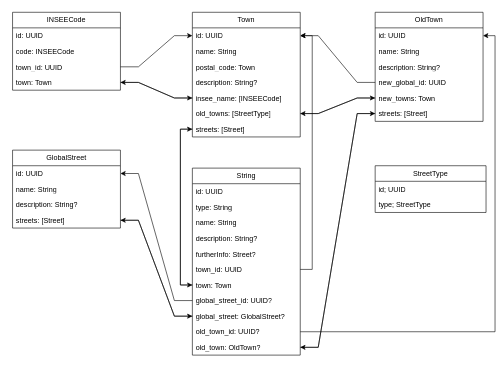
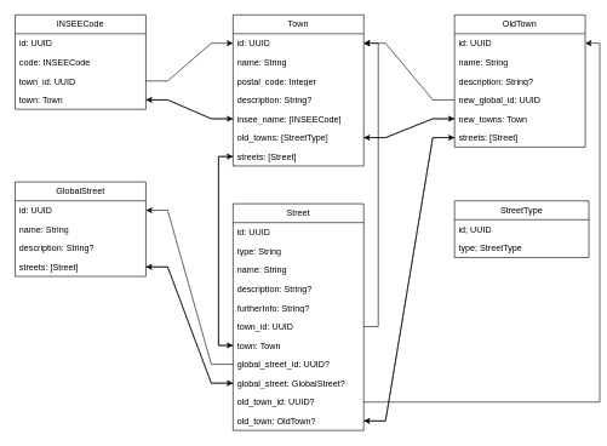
  <mxCell id="0" />
  <mxCell id="1" parent="0" />
  <mxCell id="2" value="Town" style="swimlane;fontStyle=0;childLayout=stackLayout;horizontal=1;startSize=26;fillColor=none;horizontalStack=0;resizeParent=1;resizeParentMax=0;resizeLast=0;collapsible=1;marginBottom=0;whiteSpace=wrap;html=1;" parent="1" vertex="1"><mxGeometry x="320" y="20" width="180" height="208" as="geometry" /></mxCell>
  <mxCell id="3" value="id: UUID" style="text;strokeColor=none;fillColor=none;align=left;verticalAlign=top;spacingLeft=4;spacingRight=4;overflow=hidden;rotatable=0;points=[[0,0.5],[1,0.5]];portConstraint=eastwest;whiteSpace=wrap;html=1;" parent="2" vertex="1"><mxGeometry y="26" width="180" height="26" as="geometry" /></mxCell>
  <mxCell id="4" value="name: String" style="text;strokeColor=none;fillColor=none;align=left;verticalAlign=top;spacingLeft=4;spacingRight=4;overflow=hidden;rotatable=0;points=[[0,0.5],[1,0.5]];portConstraint=eastwest;whiteSpace=wrap;html=1;" parent="2" vertex="1"><mxGeometry y="52" width="180" height="26" as="geometry" /></mxCell>
- <mxCell id="5" value="postal_code: Town" style="text;strokeColor=none;fillColor=none;align=left;verticalAlign=top;spacingLeft=4;spacingRight=4;overflow=hidden;rotatable=0;points=[[0,0.5],[1,0.5]];portConstraint=eastwest;whiteSpace=wrap;html=1;" parent="2" vertex="1"><mxGeometry y="78" width="180" height="26" as="geometry" /></mxCell>
+ <mxCell id="5" value="postal_code: Integer" style="text;strokeColor=none;fillColor=none;align=left;verticalAlign=top;spacingLeft=4;spacingRight=4;overflow=hidden;rotatable=0;points=[[0,0.5],[1,0.5]];portConstraint=eastwest;whiteSpace=wrap;html=1;" parent="2" vertex="1"><mxGeometry y="78" width="180" height="26" as="geometry" /></mxCell>
  <mxCell id="6" value="description: String?" style="text;strokeColor=none;fillColor=none;align=left;verticalAlign=top;spacingLeft=4;spacingRight=4;overflow=hidden;rotatable=0;points=[[0,0.5],[1,0.5]];portConstraint=eastwest;whiteSpace=wrap;html=1;" parent="2" vertex="1"><mxGeometry y="104" width="180" height="26" as="geometry" /></mxCell>
  <mxCell id="7" value="&lt;div&gt;insee_name: [INSEECode]&lt;/div&gt;" style="text;strokeColor=none;fillColor=none;align=left;verticalAlign=top;spacingLeft=4;spacingRight=4;overflow=hidden;rotatable=0;points=[[0,0.5],[1,0.5]];portConstraint=eastwest;whiteSpace=wrap;html=1;" parent="2" vertex="1"><mxGeometry y="130" width="180" height="26" as="geometry" /></mxCell>
  <mxCell id="8" value="old_towns: [StreetType]" style="text;strokeColor=none;fillColor=none;align=left;verticalAlign=top;spacingLeft=4;spacingRight=4;overflow=hidden;rotatable=0;points=[[0,0.5],[1,0.5]];portConstraint=eastwest;whiteSpace=wrap;html=1;" parent="2" vertex="1"><mxGeometry y="156" width="180" height="26" as="geometry" /></mxCell>
  <mxCell id="9" value="streets: [Street]" style="text;strokeColor=none;fillColor=none;align=left;verticalAlign=top;spacingLeft=4;spacingRight=4;overflow=hidden;rotatable=0;points=[[0,0.5],[1,0.5]];portConstraint=eastwest;whiteSpace=wrap;html=1;" parent="2" vertex="1"><mxGeometry y="182" width="180" height="26" as="geometry" /></mxCell>
  <mxCell id="10" value="OldTown" style="swimlane;fontStyle=0;childLayout=stackLayout;horizontal=1;startSize=26;fillColor=none;horizontalStack=0;resizeParent=1;resizeParentMax=0;resizeLast=0;collapsible=1;marginBottom=0;whiteSpace=wrap;html=1;" parent="1" vertex="1"><mxGeometry x="625" y="20" width="180" height="182" as="geometry" /></mxCell>
  <mxCell id="11" value="id: UUID" style="text;strokeColor=none;fillColor=none;align=left;verticalAlign=top;spacingLeft=4;spacingRight=4;overflow=hidden;rotatable=0;points=[[0,0.5],[1,0.5]];portConstraint=eastwest;whiteSpace=wrap;html=1;" parent="10" vertex="1"><mxGeometry y="26" width="180" height="26" as="geometry" /></mxCell>
  <mxCell id="12" value="name: String" style="text;strokeColor=none;fillColor=none;align=left;verticalAlign=top;spacingLeft=4;spacingRight=4;overflow=hidden;rotatable=0;points=[[0,0.5],[1,0.5]];portConstraint=eastwest;whiteSpace=wrap;html=1;" parent="10" vertex="1"><mxGeometry y="52" width="180" height="26" as="geometry" /></mxCell>
  <mxCell id="13" value="description: String?" style="text;strokeColor=none;fillColor=none;align=left;verticalAlign=top;spacingLeft=4;spacingRight=4;overflow=hidden;rotatable=0;points=[[0,0.5],[1,0.5]];portConstraint=eastwest;whiteSpace=wrap;html=1;" parent="10" vertex="1"><mxGeometry y="78" width="180" height="26" as="geometry" /></mxCell>
  <mxCell id="14" value="new_global_id: UUID" style="text;strokeColor=none;fillColor=none;align=left;verticalAlign=top;spacingLeft=4;spacingRight=4;overflow=hidden;rotatable=0;points=[[0,0.5],[1,0.5]];portConstraint=eastwest;whiteSpace=wrap;html=1;" parent="10" vertex="1"><mxGeometry y="104" width="180" height="26" as="geometry" /></mxCell>
  <mxCell id="15" value="new_towns: Town" style="text;strokeColor=none;fillColor=none;align=left;verticalAlign=top;spacingLeft=4;spacingRight=4;overflow=hidden;rotatable=0;points=[[0,0.5],[1,0.5]];portConstraint=eastwest;whiteSpace=wrap;html=1;" parent="10" vertex="1"><mxGeometry y="130" width="180" height="26" as="geometry" /></mxCell>
  <mxCell id="16" value="streets: [Street]" style="text;strokeColor=none;fillColor=none;align=left;verticalAlign=top;spacingLeft=4;spacingRight=4;overflow=hidden;rotatable=0;points=[[0,0.5],[1,0.5]];portConstraint=eastwest;whiteSpace=wrap;html=1;" parent="10" vertex="1"><mxGeometry y="156" width="180" height="26" as="geometry" /></mxCell>
  <mxCell id="17" style="edgeStyle=entityRelationEdgeStyle;rounded=0;orthogonalLoop=1;jettySize=auto;html=1;exitX=0;exitY=0.5;exitDx=0;exitDy=0;entryX=1;entryY=0.5;entryDx=0;entryDy=0;elbow=vertical;" parent="1" source="14" target="3" edge="1"><mxGeometry relative="1" as="geometry" /></mxCell>
  <mxCell id="18" style="edgeStyle=entityRelationEdgeStyle;rounded=0;orthogonalLoop=1;jettySize=auto;html=1;exitX=1;exitY=0.5;exitDx=0;exitDy=0;entryX=0;entryY=0.5;entryDx=0;entryDy=0;" parent="1" source="8" target="15" edge="1"><mxGeometry relative="1" as="geometry" /></mxCell>
  <mxCell id="19" style="edgeStyle=entityRelationEdgeStyle;rounded=0;orthogonalLoop=1;jettySize=auto;html=1;exitX=0;exitY=0.5;exitDx=0;exitDy=0;entryX=1;entryY=0.5;entryDx=0;entryDy=0;" parent="1" source="15" target="8" edge="1"><mxGeometry relative="1" as="geometry" /></mxCell>
  <mxCell id="20" value="INSEECode" style="swimlane;fontStyle=0;childLayout=stackLayout;horizontal=1;startSize=26;fillColor=none;horizontalStack=0;resizeParent=1;resizeParentMax=0;resizeLast=0;collapsible=1;marginBottom=0;whiteSpace=wrap;html=1;" parent="1" vertex="1"><mxGeometry x="20" y="20" width="180" height="130" as="geometry" /></mxCell>
  <mxCell id="21" value="id: UUID" style="text;strokeColor=none;fillColor=none;align=left;verticalAlign=top;spacingLeft=4;spacingRight=4;overflow=hidden;rotatable=0;points=[[0,0.5],[1,0.5]];portConstraint=eastwest;whiteSpace=wrap;html=1;" parent="20" vertex="1"><mxGeometry y="26" width="180" height="26" as="geometry" /></mxCell>
  <mxCell id="22" value="code: INSEECode" style="text;strokeColor=none;fillColor=none;align=left;verticalAlign=top;spacingLeft=4;spacingRight=4;overflow=hidden;rotatable=0;points=[[0,0.5],[1,0.5]];portConstraint=eastwest;whiteSpace=wrap;html=1;" parent="20" vertex="1"><mxGeometry y="52" width="180" height="26" as="geometry" /></mxCell>
  <mxCell id="23" value="town_id: UUID" style="text;strokeColor=none;fillColor=none;align=left;verticalAlign=top;spacingLeft=4;spacingRight=4;overflow=hidden;rotatable=0;points=[[0,0.5],[1,0.5]];portConstraint=eastwest;whiteSpace=wrap;html=1;" parent="20" vertex="1"><mxGeometry y="78" width="180" height="26" as="geometry" /></mxCell>
  <mxCell id="24" value="&lt;div&gt;town: Town&lt;/div&gt;" style="text;strokeColor=none;fillColor=none;align=left;verticalAlign=top;spacingLeft=4;spacingRight=4;overflow=hidden;rotatable=0;points=[[0,0.5],[1,0.5]];portConstraint=eastwest;whiteSpace=wrap;html=1;" parent="20" vertex="1"><mxGeometry y="104" width="180" height="26" as="geometry" /></mxCell>
  <mxCell id="25" style="edgeStyle=entityRelationEdgeStyle;rounded=0;orthogonalLoop=1;jettySize=auto;html=1;exitX=1;exitY=0.5;exitDx=0;exitDy=0;entryX=0;entryY=0.5;entryDx=0;entryDy=0;" parent="1" source="23" target="3" edge="1"><mxGeometry relative="1" as="geometry" /></mxCell>
  <mxCell id="26" value="GlobalStreet" style="swimlane;fontStyle=0;childLayout=stackLayout;horizontal=1;startSize=26;fillColor=none;horizontalStack=0;resizeParent=1;resizeParentMax=0;resizeLast=0;collapsible=1;marginBottom=0;whiteSpace=wrap;html=1;" parent="1" vertex="1"><mxGeometry x="20" y="250" width="180" height="130" as="geometry" /></mxCell>
  <mxCell id="27" value="id: UUID" style="text;strokeColor=none;fillColor=none;align=left;verticalAlign=top;spacingLeft=4;spacingRight=4;overflow=hidden;rotatable=0;points=[[0,0.5],[1,0.5]];portConstraint=eastwest;whiteSpace=wrap;html=1;" parent="26" vertex="1"><mxGeometry y="26" width="180" height="26" as="geometry" /></mxCell>
  <mxCell id="28" value="name: String" style="text;strokeColor=none;fillColor=none;align=left;verticalAlign=top;spacingLeft=4;spacingRight=4;overflow=hidden;rotatable=0;points=[[0,0.5],[1,0.5]];portConstraint=eastwest;whiteSpace=wrap;html=1;" parent="26" vertex="1"><mxGeometry y="52" width="180" height="26" as="geometry" /></mxCell>
  <mxCell id="29" value="description: String?" style="text;strokeColor=none;fillColor=none;align=left;verticalAlign=top;spacingLeft=4;spacingRight=4;overflow=hidden;rotatable=0;points=[[0,0.5],[1,0.5]];portConstraint=eastwest;whiteSpace=wrap;html=1;" parent="26" vertex="1"><mxGeometry y="78" width="180" height="26" as="geometry" /></mxCell>
  <mxCell id="30" value="streets: [Street]" style="text;strokeColor=none;fillColor=none;align=left;verticalAlign=top;spacingLeft=4;spacingRight=4;overflow=hidden;rotatable=0;points=[[0,0.5],[1,0.5]];portConstraint=eastwest;whiteSpace=wrap;html=1;" parent="26" vertex="1"><mxGeometry y="104" width="180" height="26" as="geometry" /></mxCell>
  <mxCell id="31" style="edgeStyle=entityRelationEdgeStyle;rounded=0;orthogonalLoop=1;jettySize=auto;html=1;exitX=1;exitY=0.5;exitDx=0;exitDy=0;entryX=0;entryY=0.5;entryDx=0;entryDy=0;" parent="1" source="24" target="7" edge="1"><mxGeometry relative="1" as="geometry" /></mxCell>
  <mxCell id="32" style="edgeStyle=entityRelationEdgeStyle;rounded=0;orthogonalLoop=1;jettySize=auto;html=1;exitX=0;exitY=0.5;exitDx=0;exitDy=0;entryX=1;entryY=0.5;entryDx=0;entryDy=0;" parent="1" source="7" target="24" edge="1"><mxGeometry relative="1" as="geometry" /></mxCell>
- <mxCell id="33" value="String" style="swimlane;fontStyle=0;childLayout=stackLayout;horizontal=1;startSize=26;fillColor=none;horizontalStack=0;resizeParent=1;resizeParentMax=0;resizeLast=0;collapsible=1;marginBottom=0;whiteSpace=wrap;html=1;" parent="1" vertex="1"><mxGeometry x="320" y="280" width="180" height="312" as="geometry" /></mxCell>
+ <mxCell id="33" value="Street" style="swimlane;fontStyle=0;childLayout=stackLayout;horizontal=1;startSize=26;fillColor=none;horizontalStack=0;resizeParent=1;resizeParentMax=0;resizeLast=0;collapsible=1;marginBottom=0;whiteSpace=wrap;html=1;" parent="1" vertex="1"><mxGeometry x="320" y="280" width="180" height="312" as="geometry" /></mxCell>
  <mxCell id="34" value="id: UUID" style="text;strokeColor=none;fillColor=none;align=left;verticalAlign=top;spacingLeft=4;spacingRight=4;overflow=hidden;rotatable=0;points=[[0,0.5],[1,0.5]];portConstraint=eastwest;whiteSpace=wrap;html=1;" parent="33" vertex="1"><mxGeometry y="26" width="180" height="26" as="geometry" /></mxCell>
  <mxCell id="35" value="type: String" style="text;strokeColor=none;fillColor=none;align=left;verticalAlign=top;spacingLeft=4;spacingRight=4;overflow=hidden;rotatable=0;points=[[0,0.5],[1,0.5]];portConstraint=eastwest;whiteSpace=wrap;html=1;" parent="33" vertex="1"><mxGeometry y="52" width="180" height="26" as="geometry" /></mxCell>
  <mxCell id="36" value="name: String" style="text;strokeColor=none;fillColor=none;align=left;verticalAlign=top;spacingLeft=4;spacingRight=4;overflow=hidden;rotatable=0;points=[[0,0.5],[1,0.5]];portConstraint=eastwest;whiteSpace=wrap;html=1;" parent="33" vertex="1"><mxGeometry y="78" width="180" height="26" as="geometry" /></mxCell>
  <mxCell id="37" value="description: String?" style="text;strokeColor=none;fillColor=none;align=left;verticalAlign=top;spacingLeft=4;spacingRight=4;overflow=hidden;rotatable=0;points=[[0,0.5],[1,0.5]];portConstraint=eastwest;whiteSpace=wrap;html=1;" parent="33" vertex="1"><mxGeometry y="104" width="180" height="26" as="geometry" /></mxCell>
- <mxCell id="38" value="furtherInfo: Street?" style="text;strokeColor=none;fillColor=none;align=left;verticalAlign=top;spacingLeft=4;spacingRight=4;overflow=hidden;rotatable=0;points=[[0,0.5],[1,0.5]];portConstraint=eastwest;whiteSpace=wrap;html=1;" parent="33" vertex="1"><mxGeometry y="130" width="180" height="26" as="geometry" /></mxCell>
+ <mxCell id="38" value="furtherInfo: String?" style="text;strokeColor=none;fillColor=none;align=left;verticalAlign=top;spacingLeft=4;spacingRight=4;overflow=hidden;rotatable=0;points=[[0,0.5],[1,0.5]];portConstraint=eastwest;whiteSpace=wrap;html=1;" parent="33" vertex="1"><mxGeometry y="130" width="180" height="26" as="geometry" /></mxCell>
  <mxCell id="39" value="town_id: UUID" style="text;strokeColor=none;fillColor=none;align=left;verticalAlign=top;spacingLeft=4;spacingRight=4;overflow=hidden;rotatable=0;points=[[0,0.5],[1,0.5]];portConstraint=eastwest;whiteSpace=wrap;html=1;" parent="33" vertex="1"><mxGeometry y="156" width="180" height="26" as="geometry" /></mxCell>
  <mxCell id="40" value="town: Town" style="text;strokeColor=none;fillColor=none;align=left;verticalAlign=top;spacingLeft=4;spacingRight=4;overflow=hidden;rotatable=0;points=[[0,0.5],[1,0.5]];portConstraint=eastwest;whiteSpace=wrap;html=1;" parent="33" vertex="1"><mxGeometry y="182" width="180" height="26" as="geometry" /></mxCell>
  <mxCell id="41" value="global_street_id: UUID?" style="text;strokeColor=none;fillColor=none;align=left;verticalAlign=top;spacingLeft=4;spacingRight=4;overflow=hidden;rotatable=0;points=[[0,0.5],[1,0.5]];portConstraint=eastwest;whiteSpace=wrap;html=1;" parent="33" vertex="1"><mxGeometry y="208" width="180" height="26" as="geometry" /></mxCell>
  <mxCell id="42" value="global_street: GlobalStreet?" style="text;strokeColor=none;fillColor=none;align=left;verticalAlign=top;spacingLeft=4;spacingRight=4;overflow=hidden;rotatable=0;points=[[0,0.5],[1,0.5]];portConstraint=eastwest;whiteSpace=wrap;html=1;" parent="33" vertex="1"><mxGeometry y="234" width="180" height="26" as="geometry" /></mxCell>
  <mxCell id="43" value="old_town_id: UUID?" style="text;strokeColor=none;fillColor=none;align=left;verticalAlign=top;spacingLeft=4;spacingRight=4;overflow=hidden;rotatable=0;points=[[0,0.5],[1,0.5]];portConstraint=eastwest;whiteSpace=wrap;html=1;" parent="33" vertex="1"><mxGeometry y="260" width="180" height="26" as="geometry" /></mxCell>
  <mxCell id="44" value="old_town: OldTown?" style="text;strokeColor=none;fillColor=none;align=left;verticalAlign=top;spacingLeft=4;spacingRight=4;overflow=hidden;rotatable=0;points=[[0,0.5],[1,0.5]];portConstraint=eastwest;whiteSpace=wrap;html=1;" parent="33" vertex="1"><mxGeometry y="286" width="180" height="26" as="geometry" /></mxCell>
  <mxCell id="45" style="edgeStyle=entityRelationEdgeStyle;rounded=0;orthogonalLoop=1;jettySize=auto;html=1;exitX=0;exitY=0.5;exitDx=0;exitDy=0;" parent="1" source="42" target="30" edge="1"><mxGeometry relative="1" as="geometry" /></mxCell>
  <mxCell id="46" style="edgeStyle=entityRelationEdgeStyle;rounded=0;orthogonalLoop=1;jettySize=auto;html=1;exitX=1;exitY=0.5;exitDx=0;exitDy=0;entryX=0;entryY=0.5;entryDx=0;entryDy=0;" parent="1" source="30" target="42" edge="1"><mxGeometry relative="1" as="geometry" /></mxCell>
  <mxCell id="47" style="edgeStyle=orthogonalEdgeStyle;rounded=0;orthogonalLoop=1;jettySize=auto;html=1;exitX=0;exitY=0.5;exitDx=0;exitDy=0;entryX=0;entryY=0.5;entryDx=0;entryDy=0;" parent="1" source="40" target="9" edge="1"><mxGeometry relative="1" as="geometry" /></mxCell>
  <mxCell id="48" style="edgeStyle=orthogonalEdgeStyle;rounded=0;orthogonalLoop=1;jettySize=auto;html=1;exitX=0;exitY=0.5;exitDx=0;exitDy=0;entryX=0;entryY=0.5;entryDx=0;entryDy=0;" parent="1" source="9" target="40" edge="1"><mxGeometry relative="1" as="geometry" /></mxCell>
  <mxCell id="49" style="edgeStyle=entityRelationEdgeStyle;rounded=0;orthogonalLoop=1;jettySize=auto;html=1;exitX=1;exitY=0.5;exitDx=0;exitDy=0;entryX=0;entryY=0.5;entryDx=0;entryDy=0;" parent="1" source="44" target="16" edge="1"><mxGeometry relative="1" as="geometry" /></mxCell>
  <mxCell id="50" style="edgeStyle=entityRelationEdgeStyle;rounded=0;orthogonalLoop=1;jettySize=auto;html=1;exitX=0;exitY=0.5;exitDx=0;exitDy=0;entryX=1;entryY=0.5;entryDx=0;entryDy=0;" parent="1" source="16" target="44" edge="1"><mxGeometry relative="1" as="geometry" /></mxCell>
  <mxCell id="51" value="StreetType" style="swimlane;fontStyle=0;childLayout=stackLayout;horizontal=1;startSize=26;fillColor=none;horizontalStack=0;resizeParent=1;resizeParentMax=0;resizeLast=0;collapsible=1;marginBottom=0;whiteSpace=wrap;html=1;" parent="1" vertex="1"><mxGeometry x="625" y="276" width="185" height="78" as="geometry" /></mxCell>
  <mxCell id="52" value="id; UUID" style="text;strokeColor=none;fillColor=none;align=left;verticalAlign=top;spacingLeft=4;spacingRight=4;overflow=hidden;rotatable=0;points=[[0,0.5],[1,0.5]];portConstraint=eastwest;whiteSpace=wrap;html=1;" parent="51" vertex="1"><mxGeometry y="26" width="185" height="26" as="geometry" /></mxCell>
  <mxCell id="53" value="type; StreetType" style="text;strokeColor=none;fillColor=none;align=left;verticalAlign=top;spacingLeft=4;spacingRight=4;overflow=hidden;rotatable=0;points=[[0,0.5],[1,0.5]];portConstraint=eastwest;whiteSpace=wrap;html=1;" parent="51" vertex="1"><mxGeometry y="52" width="185" height="26" as="geometry" /></mxCell>
  <mxCell id="54" style="edgeStyle=orthogonalEdgeStyle;rounded=0;orthogonalLoop=1;jettySize=auto;html=1;exitX=1;exitY=0.5;exitDx=0;exitDy=0;entryX=1;entryY=0.5;entryDx=0;entryDy=0;" edge="1" parent="1" source="43" target="11"><mxGeometry relative="1" as="geometry" /></mxCell>
  <mxCell id="55" style="edgeStyle=entityRelationEdgeStyle;rounded=0;orthogonalLoop=1;jettySize=auto;html=1;exitX=0;exitY=0.5;exitDx=0;exitDy=0;" edge="1" parent="1" source="41" target="27"><mxGeometry relative="1" as="geometry" /></mxCell>
  <mxCell id="56" style="edgeStyle=orthogonalEdgeStyle;rounded=0;orthogonalLoop=1;jettySize=auto;html=1;exitX=1;exitY=0.5;exitDx=0;exitDy=0;" edge="1" parent="1" source="39" target="3"><mxGeometry relative="1" as="geometry" /></mxCell>
